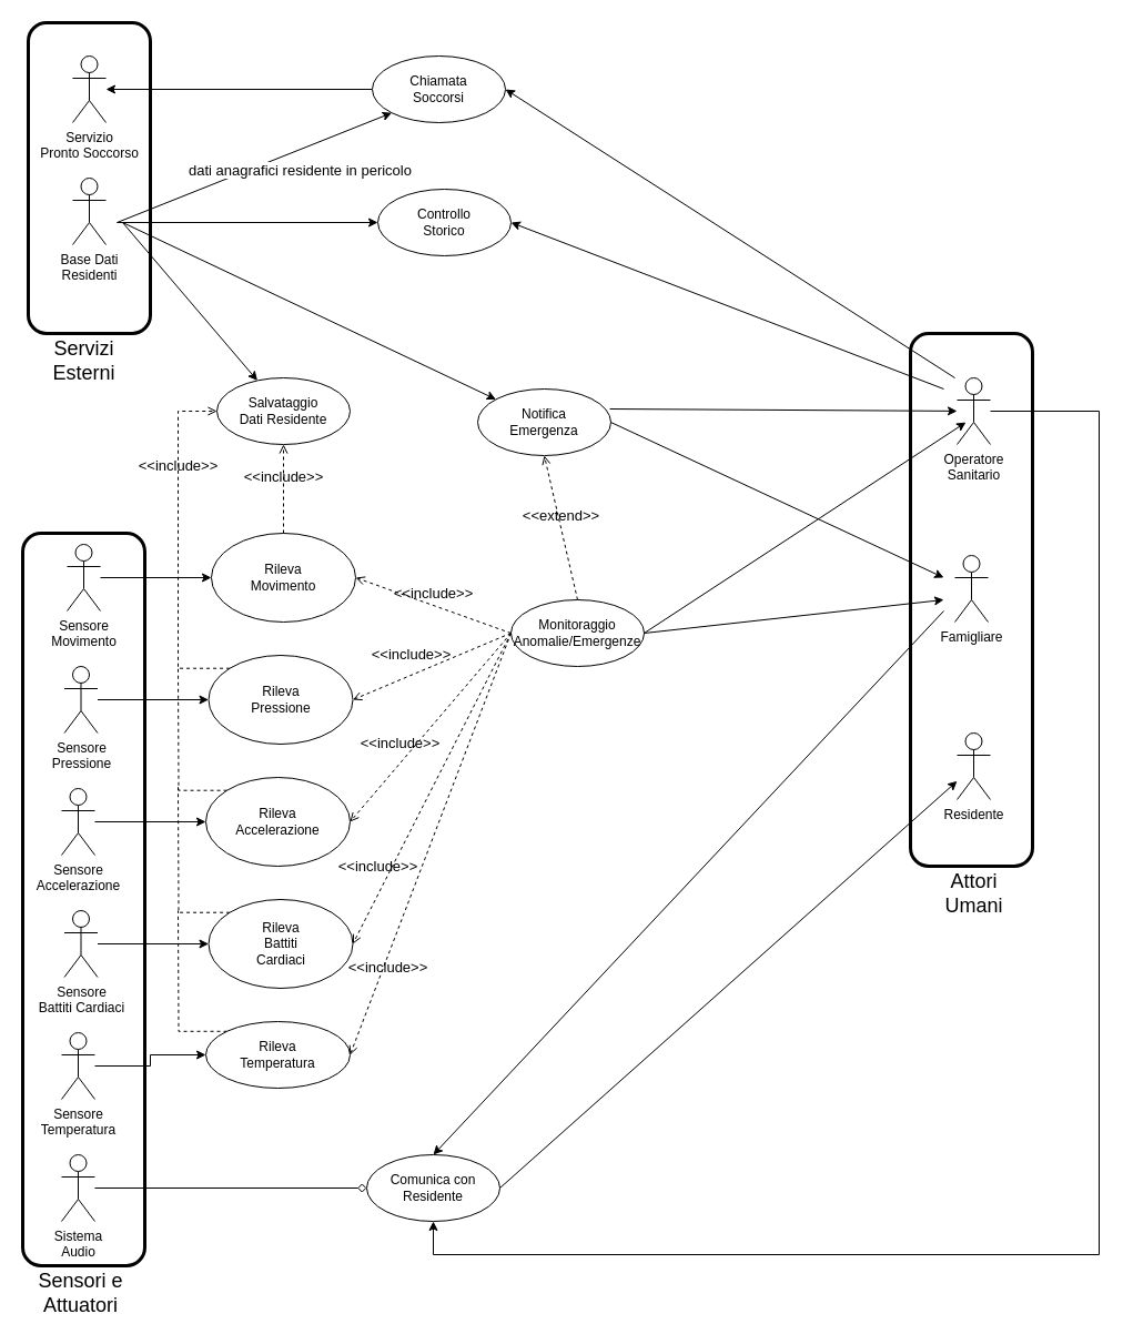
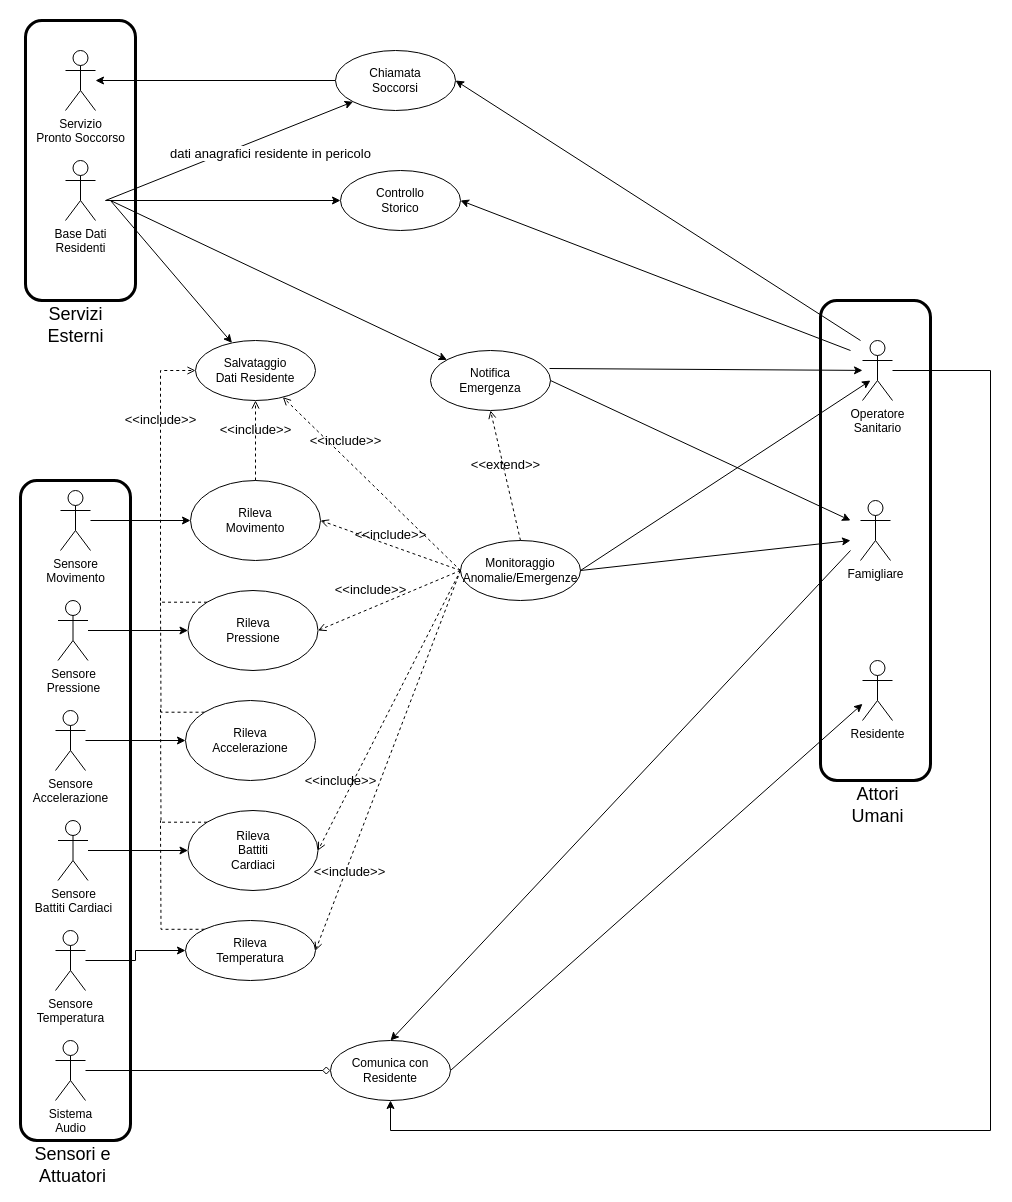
  <mxCell id="0" />
  <mxCell id="1" parent="0" />
  <mxCell id="2" style="edgeStyle=none;rounded=0;orthogonalLoop=1;jettySize=auto;html=1;entryX=1;entryY=0.5;entryDx=0;entryDy=0;endArrow=none;endFill=0;startArrow=classic;startFill=1;" parent="1" source="3" target="16" edge="1"><mxGeometry relative="1" as="geometry" /></mxCell>
  <mxCell id="3" value="Residente" style="shape=umlActor;verticalLabelPosition=bottom;verticalAlign=top;html=1;outlineConnect=0;" parent="1" vertex="1"><mxGeometry x="862" y="660" width="30" height="60" as="geometry" /></mxCell>
  <mxCell id="4" value="&lt;div&gt;Famigliare&lt;/div&gt;&lt;div&gt;&lt;br&gt;&lt;/div&gt;" style="shape=umlActor;verticalLabelPosition=bottom;verticalAlign=top;html=1;outlineConnect=0;" parent="1" vertex="1"><mxGeometry x="860" y="500" width="30" height="60" as="geometry" /></mxCell>
  <mxCell id="5" style="edgeStyle=orthogonalEdgeStyle;rounded=0;orthogonalLoop=1;jettySize=auto;html=1;fontSize=18;startArrow=none;startFill=0;endArrow=classic;endFill=1;entryX=0.5;entryY=1;entryDx=0;entryDy=0;" parent="1" source="6" target="16" edge="1"><mxGeometry relative="1" as="geometry"><Array as="points"><mxPoint x="990" y="370" /><mxPoint x="990" y="1130" /><mxPoint x="390" y="1130" /></Array><mxPoint x="340" y="1130" as="targetPoint" /></mxGeometry></mxCell>
  <mxCell id="6" value="&lt;div&gt;Operatore&lt;/div&gt;&lt;div&gt;Sanitario&lt;br&gt;&lt;/div&gt;" style="shape=umlActor;verticalLabelPosition=bottom;verticalAlign=top;html=1;outlineConnect=0;" parent="1" vertex="1"><mxGeometry x="862" y="340" width="30" height="60" as="geometry" /></mxCell>
  <mxCell id="7" value="" style="edgeStyle=orthogonalEdgeStyle;rounded=0;orthogonalLoop=1;jettySize=auto;html=1;entryX=0;entryY=0.5;entryDx=0;entryDy=0;" parent="1" source="8" target="29" edge="1"><mxGeometry relative="1" as="geometry"><mxPoint x="230" y="520" as="targetPoint" /></mxGeometry></mxCell>
  <mxCell id="8" value="&lt;div&gt;Sensore&lt;/div&gt;&lt;div&gt;Movimento&lt;br&gt;&lt;/div&gt;" style="shape=umlActor;verticalLabelPosition=bottom;verticalAlign=top;html=1;outlineConnect=0;" parent="1" vertex="1"><mxGeometry x="60" y="490" width="30" height="60" as="geometry" /></mxCell>
  <mxCell id="9" style="edgeStyle=orthogonalEdgeStyle;rounded=0;orthogonalLoop=1;jettySize=auto;html=1;fontSize=18;entryX=0;entryY=0.5;entryDx=0;entryDy=0;startArrow=none;startFill=0;endArrow=diamond;endFill=0;" parent="1" source="10" target="16" edge="1"><mxGeometry relative="1" as="geometry"><mxPoint x="55" y="1070" as="targetPoint" /></mxGeometry></mxCell>
  <mxCell id="10" value="&lt;div&gt;Sistema&lt;/div&gt;&lt;div&gt;Audio&lt;br&gt;&lt;/div&gt;" style="shape=umlActor;verticalLabelPosition=bottom;verticalAlign=top;html=1;outlineConnect=0;" parent="1" vertex="1"><mxGeometry x="55" y="1040" width="30" height="60" as="geometry" /></mxCell>
  <mxCell id="11" value="&lt;div&gt;Servizio&lt;/div&gt;&lt;div&gt;Pronto Soccorso&lt;br&gt;&lt;/div&gt;" style="shape=umlActor;verticalLabelPosition=bottom;verticalAlign=top;html=1;outlineConnect=0;" parent="1" vertex="1"><mxGeometry x="65" y="50" width="30" height="60" as="geometry" /></mxCell>
  <mxCell id="12" style="rounded=0;orthogonalLoop=1;jettySize=auto;html=1;fontSize=18;startArrow=none;startFill=0;endArrow=classic;endFill=1;" parent="1" target="36" edge="1"><mxGeometry relative="1" as="geometry"><mxPoint x="110" y="200" as="sourcePoint" /></mxGeometry></mxCell>
  <mxCell id="13" value="&lt;div&gt;Base Dati&lt;/div&gt;&lt;div&gt;Residenti&lt;br&gt;&lt;/div&gt;" style="shape=umlActor;verticalLabelPosition=bottom;verticalAlign=top;html=1;outlineConnect=0;" parent="1" vertex="1"><mxGeometry x="65" y="160" width="30" height="60" as="geometry" /></mxCell>
  <mxCell id="14" value="" style="edgeStyle=none;rounded=0;orthogonalLoop=1;jettySize=auto;html=1;startArrow=none;startFill=0;endArrow=classic;endFill=1;" parent="1" source="15" target="17" edge="1"><mxGeometry relative="1" as="geometry"><mxPoint x="231.5" y="850" as="targetPoint" /></mxGeometry></mxCell>
  <mxCell id="15" value="&lt;div&gt;&lt;span style=&quot;background-color: initial;&quot;&gt;Sensore&lt;/span&gt;&lt;/div&gt;&lt;div&gt;&lt;span style=&quot;background-color: initial;&quot;&gt;Battiti Cardiaci&lt;br&gt;&lt;/span&gt;&lt;/div&gt;" style="shape=umlActor;verticalLabelPosition=bottom;verticalAlign=top;html=1;outlineConnect=0;" parent="1" vertex="1"><mxGeometry x="57.5" y="820" width="30" height="60" as="geometry" /></mxCell>
  <mxCell id="16" value="&lt;div&gt;Comunica con&lt;/div&gt;&lt;div&gt;Residente&lt;br&gt;&lt;/div&gt;" style="ellipse;whiteSpace=wrap;html=1;verticalAlign=middle;" parent="1" vertex="1"><mxGeometry x="330" y="1040" width="120" height="60" as="geometry" /></mxCell>
  <mxCell id="17" value="&lt;div&gt;Rileva&lt;br&gt;&lt;/div&gt;&lt;div&gt;Battiti&lt;/div&gt;&lt;div&gt;Cardiaci&lt;br&gt;&lt;/div&gt;" style="ellipse;whiteSpace=wrap;html=1;" parent="1" vertex="1"><mxGeometry x="187.5" y="810" width="130" height="80" as="geometry" /></mxCell>
  <mxCell id="18" value="&lt;div&gt;Controllo&lt;/div&gt;&lt;div&gt;Storico&lt;br&gt;&lt;/div&gt;" style="ellipse;whiteSpace=wrap;html=1;verticalAlign=middle;" parent="1" vertex="1"><mxGeometry x="340" y="170" width="120" height="60" as="geometry" /></mxCell>
  <mxCell id="19" style="edgeStyle=orthogonalEdgeStyle;rounded=0;orthogonalLoop=1;jettySize=auto;html=1;fontSize=18;startArrow=none;startFill=0;endArrow=classic;endFill=1;" parent="1" source="20" target="11" edge="1"><mxGeometry relative="1" as="geometry" /></mxCell>
  <mxCell id="20" value="&lt;div&gt;Chiamata&lt;/div&gt;&lt;div&gt;Soccorsi&lt;br&gt;&lt;/div&gt;" style="ellipse;whiteSpace=wrap;html=1;verticalAlign=middle;" parent="1" vertex="1"><mxGeometry x="335" y="50" width="120" height="60" as="geometry" /></mxCell>
  <mxCell id="21" value="&lt;div&gt;Notifica&lt;/div&gt;&lt;div&gt;Emergenza&lt;br&gt;&lt;/div&gt;" style="ellipse;whiteSpace=wrap;html=1;verticalAlign=middle;" parent="1" vertex="1"><mxGeometry x="430" y="350" width="120" height="60" as="geometry" /></mxCell>
  <mxCell id="22" value="" style="rounded=1;whiteSpace=wrap;html=1;fillColor=none;strokeWidth=3;" parent="1" vertex="1"><mxGeometry x="20" y="480" width="110" height="660" as="geometry" /></mxCell>
  <mxCell id="23" value="Sensori e Attuatori" style="text;html=1;strokeColor=none;fillColor=none;align=center;verticalAlign=middle;whiteSpace=wrap;rounded=0;strokeWidth=3;fontSize=18;" parent="1" vertex="1"><mxGeometry x="25" y="1150" width="95" height="30" as="geometry" /></mxCell>
  <mxCell id="24" value="" style="endArrow=classic;html=1;rounded=0;fontSize=18;entryX=0.5;entryY=0;entryDx=0;entryDy=0;" parent="1" target="16" edge="1"><mxGeometry width="50" height="50" relative="1" as="geometry"><mxPoint x="850" y="550" as="sourcePoint" /><mxPoint x="490" y="510" as="targetPoint" /></mxGeometry></mxCell>
  <mxCell id="25" value="" style="endArrow=classic;html=1;rounded=0;fontSize=18;exitX=1;exitY=0.5;exitDx=0;exitDy=0;" parent="1" source="21" edge="1"><mxGeometry width="50" height="50" relative="1" as="geometry"><mxPoint x="872" y="625.114" as="sourcePoint" /><mxPoint x="850" y="520" as="targetPoint" /></mxGeometry></mxCell>
  <mxCell id="26" value="" style="endArrow=classic;html=1;rounded=0;fontSize=18;entryX=1;entryY=0.5;entryDx=0;entryDy=0;" parent="1" target="20" edge="1"><mxGeometry width="50" height="50" relative="1" as="geometry"><mxPoint x="860" y="340" as="sourcePoint" /><mxPoint x="860" y="620" as="targetPoint" /></mxGeometry></mxCell>
  <mxCell id="27" value="" style="endArrow=classic;html=1;rounded=0;fontSize=18;exitX=0.992;exitY=0.3;exitDx=0;exitDy=0;exitPerimeter=0;" parent="1" source="21" target="6" edge="1"><mxGeometry width="50" height="50" relative="1" as="geometry"><mxPoint x="872" y="376" as="sourcePoint" /><mxPoint x="662" y="320" as="targetPoint" /></mxGeometry></mxCell>
  <mxCell id="28" value="" style="endArrow=classic;html=1;rounded=0;fontSize=18;entryX=1;entryY=0.5;entryDx=0;entryDy=0;" parent="1" target="18" edge="1"><mxGeometry width="50" height="50" relative="1" as="geometry"><mxPoint x="850" y="350" as="sourcePoint" /><mxPoint x="640" y="320" as="targetPoint" /></mxGeometry></mxCell>
  <mxCell id="29" value="&lt;div&gt;Rileva&lt;/div&gt;&lt;div&gt;Movimento&lt;br&gt;&lt;/div&gt;" style="ellipse;whiteSpace=wrap;html=1;" parent="1" vertex="1"><mxGeometry x="190" y="480" width="130" height="80" as="geometry" /></mxCell>
  <mxCell id="30" value="" style="rounded=1;whiteSpace=wrap;html=1;fillColor=none;strokeWidth=3;" parent="1" vertex="1"><mxGeometry x="820" width="110" height="480" as="geometry" y="300" /></mxCell>
  <mxCell id="31" value="&lt;div&gt;Attori&lt;/div&gt;&lt;div&gt;Umani&lt;br&gt;&lt;/div&gt;" style="text;html=1;strokeColor=none;fillColor=none;align=center;verticalAlign=middle;whiteSpace=wrap;rounded=0;strokeWidth=3;fontSize=18;" parent="1" vertex="1"><mxGeometry x="829.5" y="790" width="95" height="30" as="geometry" /></mxCell>
  <mxCell id="32" style="rounded=0;orthogonalLoop=1;jettySize=auto;html=1;fontSize=18;startArrow=none;startFill=0;endArrow=classic;endFill=1;entryX=0;entryY=1;entryDx=0;entryDy=0;" parent="1" target="20" edge="1"><mxGeometry relative="1" as="geometry"><mxPoint x="105" y="200" as="sourcePoint" /><mxPoint x="105" y="90" as="targetPoint" /></mxGeometry></mxCell>
  <mxCell id="33" value="dati anagrafici residente in pericolo" style="edgeLabel;html=1;align=center;verticalAlign=middle;resizable=0;points=[];fontSize=13;" parent="32" vertex="1" connectable="0"><mxGeometry x="0.11" y="-1" relative="1" as="geometry"><mxPoint x="27" y="6" as="offset" /></mxGeometry></mxCell>
  <mxCell id="34" style="rounded=0;orthogonalLoop=1;jettySize=auto;html=1;fontSize=18;startArrow=none;startFill=0;endArrow=classic;endFill=1;entryX=0;entryY=0.5;entryDx=0;entryDy=0;" parent="1" target="18" edge="1"><mxGeometry relative="1" as="geometry"><mxPoint x="105" y="200" as="sourcePoint" /><mxPoint x="345" y="90" as="targetPoint" /></mxGeometry></mxCell>
  <mxCell id="35" style="rounded=0;orthogonalLoop=1;jettySize=auto;html=1;fontSize=18;startArrow=none;startFill=0;endArrow=classic;endFill=1;" parent="1" target="21" edge="1"><mxGeometry relative="1" as="geometry"><mxPoint x="110" y="200" as="sourcePoint" /><mxPoint x="345" y="280" as="targetPoint" /></mxGeometry></mxCell>
  <mxCell id="36" value="&lt;div&gt;Salvataggio&lt;/div&gt;&lt;div&gt;Dati Residente&lt;br&gt;&lt;/div&gt;" style="ellipse;whiteSpace=wrap;html=1;verticalAlign=middle;" parent="1" vertex="1"><mxGeometry x="195" y="340" width="120" height="60" as="geometry" /></mxCell>
  <mxCell id="37" value="" style="rounded=1;whiteSpace=wrap;html=1;fillColor=none;strokeWidth=3;" parent="1" vertex="1"><mxGeometry x="25" y="20" width="110" height="280" as="geometry" /></mxCell>
  <mxCell id="38" value="&amp;lt;&amp;lt;include&amp;gt;&amp;gt;" style="html=1;verticalAlign=bottom;labelBackgroundColor=none;endArrow=open;endFill=0;dashed=1;rounded=0;fontSize=13;exitX=0;exitY=0.5;exitDx=0;exitDy=0;entryX=1;entryY=0.5;entryDx=0;entryDy=0;" parent="1" source="39" target="29" edge="1"><mxGeometry width="160" relative="1" as="geometry"><mxPoint x="-230" y="229" as="sourcePoint" /><mxPoint x="-70" y="229" as="targetPoint" /></mxGeometry></mxCell>
  <mxCell id="39" value="&lt;div&gt;Monitoraggio&lt;/div&gt;&lt;div&gt;Anomalie/Emergenze&lt;br&gt;&lt;/div&gt;" style="ellipse;whiteSpace=wrap;html=1;verticalAlign=middle;" parent="1" vertex="1"><mxGeometry x="460" y="540" width="120" height="60" as="geometry" /></mxCell>
  <mxCell id="40" value="&amp;lt;&amp;lt;include&amp;gt;&amp;gt;" style="html=1;verticalAlign=bottom;labelBackgroundColor=none;endArrow=open;endFill=0;dashed=1;rounded=0;fontSize=13;exitX=0;exitY=0.5;exitDx=0;exitDy=0;entryX=1;entryY=0.5;entryDx=0;entryDy=0;" parent="1" source="39" target="17" edge="1"><mxGeometry x="0.595" y="-7" width="160" relative="1" as="geometry"><mxPoint x="410" y="590" as="sourcePoint" /><mxPoint x="330" y="530" as="targetPoint" /><mxPoint as="offset" /></mxGeometry></mxCell>
  <mxCell id="41" value="&amp;lt;&amp;lt;extend&amp;gt;&amp;gt;" style="html=1;verticalAlign=bottom;labelBackgroundColor=none;endArrow=open;endFill=0;dashed=1;rounded=0;fontSize=13;entryX=0.5;entryY=1;entryDx=0;entryDy=0;exitX=0.5;exitY=0;exitDx=0;exitDy=0;" parent="1" source="39" target="21" edge="1"><mxGeometry width="160" relative="1" as="geometry"><mxPoint x="350" y="520" as="sourcePoint" /><mxPoint x="510" y="520" as="targetPoint" /></mxGeometry></mxCell>
  <mxCell id="42" value="" style="endArrow=classic;html=1;rounded=0;fontSize=18;exitX=1;exitY=0.5;exitDx=0;exitDy=0;" parent="1" source="39" edge="1"><mxGeometry width="50" height="50" relative="1" as="geometry"><mxPoint x="559.04" y="378" as="sourcePoint" /><mxPoint x="870" y="380" as="targetPoint" /></mxGeometry></mxCell>
  <mxCell id="43" value="" style="endArrow=classic;html=1;rounded=0;fontSize=18;exitX=1;exitY=0.5;exitDx=0;exitDy=0;" parent="1" source="39" edge="1"><mxGeometry width="50" height="50" relative="1" as="geometry"><mxPoint x="560" y="570" as="sourcePoint" /><mxPoint x="850" y="540" as="targetPoint" /></mxGeometry></mxCell>
  <mxCell id="44" value="&amp;lt;&amp;lt;include&amp;gt;&amp;gt;" style="html=1;verticalAlign=bottom;labelBackgroundColor=none;endArrow=open;endFill=0;dashed=1;rounded=0;fontSize=13;exitX=0.5;exitY=0;exitDx=0;exitDy=0;" parent="1" source="29" target="36" edge="1"><mxGeometry width="160" relative="1" as="geometry"><mxPoint x="470" y="580" as="sourcePoint" /><mxPoint x="330" y="530" as="targetPoint" /></mxGeometry></mxCell>
  <mxCell id="45" value="&lt;div&gt;Servizi&lt;/div&gt;&lt;div&gt;Esterni&lt;br&gt;&lt;/div&gt;" style="text;html=1;strokeColor=none;fillColor=none;align=center;verticalAlign=middle;whiteSpace=wrap;rounded=0;strokeWidth=3;fontSize=18;" parent="1" vertex="1"><mxGeometry x="27.5" y="310" width="95" height="30" as="geometry" /></mxCell>
  <mxCell id="46" value="" style="edgeStyle=orthogonalEdgeStyle;rounded=0;orthogonalLoop=1;jettySize=auto;html=1;entryX=0;entryY=0.5;entryDx=0;entryDy=0;" edge="1" parent="1" source="47" target="48"><mxGeometry relative="1" as="geometry"><mxPoint x="227.5" y="630" as="targetPoint" /></mxGeometry></mxCell>
  <mxCell id="47" value="&lt;div&gt;Sensore&lt;/div&gt;&lt;div&gt;Pressione&lt;br&gt;&lt;/div&gt;" style="shape=umlActor;verticalLabelPosition=bottom;verticalAlign=top;html=1;outlineConnect=0;" vertex="1" parent="1"><mxGeometry x="57.5" y="600" width="30" height="60" as="geometry" /></mxCell>
  <mxCell id="48" value="&lt;div&gt;Rileva&lt;/div&gt;&lt;div&gt;Pressione&lt;br&gt;&lt;/div&gt;" style="ellipse;whiteSpace=wrap;html=1;" vertex="1" parent="1"><mxGeometry x="187.5" y="590" width="130" height="80" as="geometry" /></mxCell>
  <mxCell id="49" value="" style="edgeStyle=orthogonalEdgeStyle;rounded=0;orthogonalLoop=1;jettySize=auto;html=1;entryX=0;entryY=0.5;entryDx=0;entryDy=0;" edge="1" parent="1" source="50" target="51"><mxGeometry relative="1" as="geometry"><mxPoint x="225" y="740" as="targetPoint" /></mxGeometry></mxCell>
  <mxCell id="50" value="&lt;div&gt;Sensore&lt;/div&gt;&lt;div&gt;Accelerazione&lt;br&gt;&lt;/div&gt;" style="shape=umlActor;verticalLabelPosition=bottom;verticalAlign=top;html=1;outlineConnect=0;" vertex="1" parent="1"><mxGeometry x="55" y="710" width="30" height="60" as="geometry" /></mxCell>
  <mxCell id="51" value="&lt;div&gt;Rileva&lt;/div&gt;&lt;div&gt;Accelerazione&lt;br&gt;&lt;/div&gt;" style="ellipse;whiteSpace=wrap;html=1;" vertex="1" parent="1"><mxGeometry x="185" y="700" width="130" height="80" as="geometry" /></mxCell>
  <mxCell id="52" value="" style="edgeStyle=orthogonalEdgeStyle;rounded=0;orthogonalLoop=1;jettySize=auto;html=1;entryX=0;entryY=0.5;entryDx=0;entryDy=0;" edge="1" parent="1" source="53" target="54"><mxGeometry relative="1" as="geometry"><mxPoint x="225" y="960" as="targetPoint" /></mxGeometry></mxCell>
  <mxCell id="53" value="&lt;div&gt;Sensore&lt;/div&gt;&lt;div&gt;Temperatura&lt;br&gt;&lt;/div&gt;" style="shape=umlActor;verticalLabelPosition=bottom;verticalAlign=top;html=1;outlineConnect=0;" vertex="1" parent="1"><mxGeometry x="55" y="930" width="30" height="60" as="geometry" /></mxCell>
  <mxCell id="54" value="&lt;div&gt;Rileva&lt;/div&gt;&lt;div&gt;Temperatura&lt;br&gt;&lt;/div&gt;" style="ellipse;whiteSpace=wrap;html=1;" vertex="1" parent="1"><mxGeometry x="185" y="920" width="130" height="60" as="geometry" /></mxCell>
  <mxCell id="55" value="&amp;lt;&amp;lt;include&amp;gt;&amp;gt;" style="html=1;verticalAlign=bottom;labelBackgroundColor=none;endArrow=open;endFill=0;dashed=1;rounded=0;fontSize=13;entryX=1;entryY=0.5;entryDx=0;entryDy=0;" edge="1" parent="1" target="48"><mxGeometry x="0.224" y="-7" width="160" relative="1" as="geometry"><mxPoint x="460" y="570" as="sourcePoint" /><mxPoint x="330" y="530" as="targetPoint" /><mxPoint as="offset" /></mxGeometry></mxCell>
- <mxCell id="56" value="&amp;lt;&amp;lt;include&amp;gt;&amp;gt;" style="html=1;verticalAlign=bottom;labelBackgroundColor=none;endArrow=open;endFill=0;dashed=1;rounded=0;fontSize=13;exitX=0;exitY=0.5;exitDx=0;exitDy=0;entryX=1;entryY=0.5;entryDx=0;entryDy=0;" edge="1" parent="1" source="39" target="51"><mxGeometry x="0.33" y="-5" width="160" relative="1" as="geometry"><mxPoint x="480" y="590" as="sourcePoint" /><mxPoint x="340" y="540" as="targetPoint" /><mxPoint as="offset" /></mxGeometry></mxCell>
+ <mxCell id="56" value="&amp;lt;&amp;lt;include&amp;gt;&amp;gt;" style="html=1;verticalAlign=bottom;labelBackgroundColor=none;endArrow=open;endFill=0;dashed=1;rounded=0;fontSize=13;exitX=0;exitY=0.5;exitDx=0;exitDy=0;" edge="1" parent="1" source="39" target="36"><mxGeometry x="0.33" y="-5" width="160" relative="1" as="geometry"><mxPoint x="480" y="590" as="sourcePoint" /><mxPoint x="340" y="540" as="targetPoint" /><mxPoint as="offset" /></mxGeometry></mxCell>
  <mxCell id="57" value="&amp;lt;&amp;lt;include&amp;gt;&amp;gt;" style="html=1;verticalAlign=bottom;labelBackgroundColor=none;endArrow=open;endFill=0;dashed=1;rounded=0;fontSize=13;entryX=1;entryY=0.5;entryDx=0;entryDy=0;" edge="1" parent="1" target="54"><mxGeometry x="0.626" y="8" width="160" relative="1" as="geometry"><mxPoint x="460" y="570" as="sourcePoint" /><mxPoint x="350" y="550" as="targetPoint" /><mxPoint as="offset" /></mxGeometry></mxCell>
  <mxCell id="58" value="&amp;lt;&amp;lt;include&amp;gt;&amp;gt;" style="html=1;verticalAlign=bottom;labelBackgroundColor=none;endArrow=open;endFill=0;dashed=1;rounded=0;fontSize=13;exitX=0;exitY=0;exitDx=0;exitDy=0;edgeStyle=orthogonalEdgeStyle;entryX=0;entryY=0.5;entryDx=0;entryDy=0;" edge="1" parent="1" source="48" target="36"><mxGeometry x="0.393" width="160" relative="1" as="geometry"><mxPoint x="500" y="610" as="sourcePoint" /><mxPoint x="170" y="440" as="targetPoint" /><Array as="points"><mxPoint x="160" y="602" /><mxPoint x="160" y="370" /></Array><mxPoint as="offset" /></mxGeometry></mxCell>
  <mxCell id="59" value="" style="endArrow=none;dashed=1;html=1;rounded=0;exitX=0;exitY=0;exitDx=0;exitDy=0;edgeStyle=orthogonalEdgeStyle;" edge="1" parent="1" source="51"><mxGeometry width="50" height="50" relative="1" as="geometry"><mxPoint x="450" y="630" as="sourcePoint" /><mxPoint x="160" y="600" as="targetPoint" /></mxGeometry></mxCell>
  <mxCell id="60" value="" style="endArrow=none;dashed=1;html=1;rounded=0;exitX=0;exitY=0;exitDx=0;exitDy=0;edgeStyle=orthogonalEdgeStyle;" edge="1" parent="1" source="17"><mxGeometry width="50" height="50" relative="1" as="geometry"><mxPoint x="204.038" y="819.996" as="sourcePoint" /><mxPoint x="160" y="708.28" as="targetPoint" /></mxGeometry></mxCell>
  <mxCell id="61" value="" style="endArrow=none;dashed=1;html=1;rounded=0;exitX=0;exitY=0;exitDx=0;exitDy=0;edgeStyle=orthogonalEdgeStyle;" edge="1" parent="1" source="54"><mxGeometry width="50" height="50" relative="1" as="geometry"><mxPoint x="224.038" y="731.716" as="sourcePoint" /><mxPoint x="160" y="820" as="targetPoint" /></mxGeometry></mxCell>
